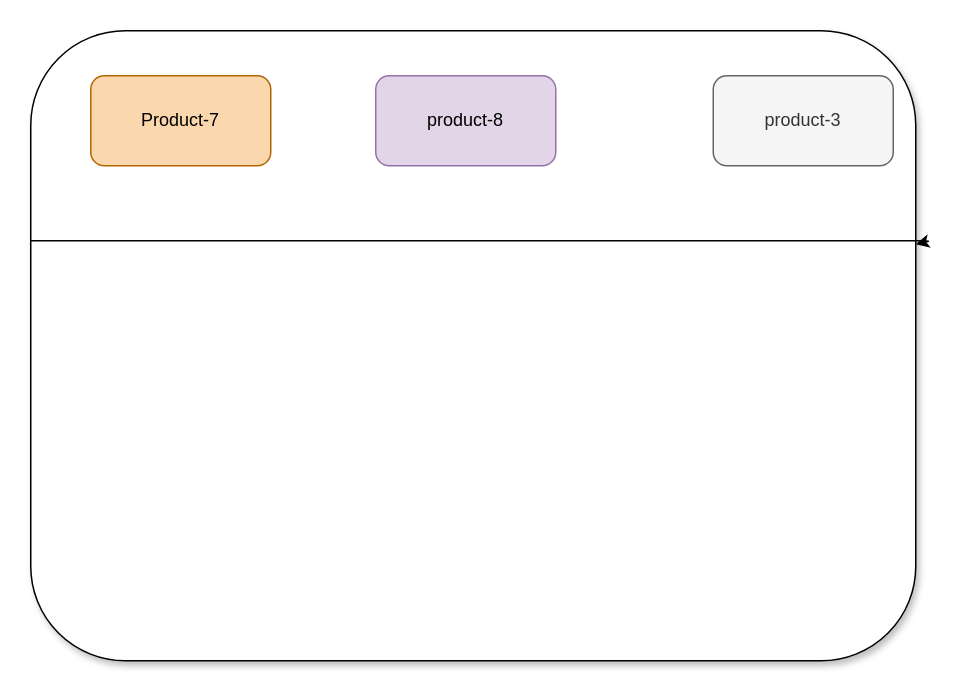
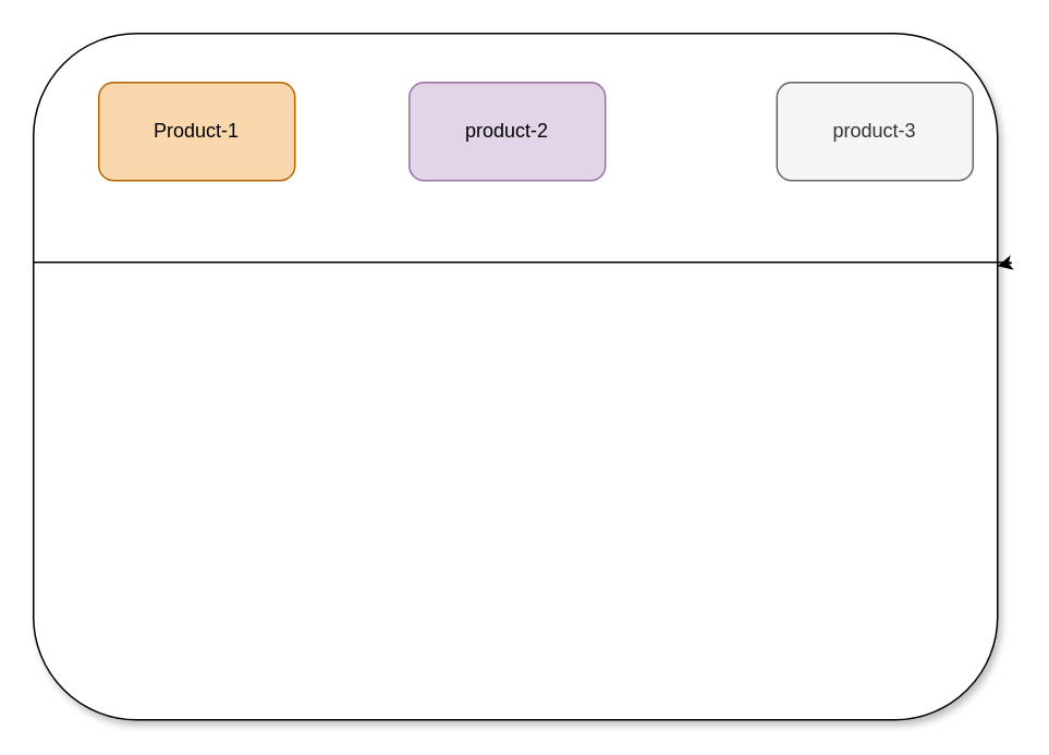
  <mxCell id="0" />
  <mxCell id="1" parent="0" />
  <mxCell id="2" value="" style="rounded=1;whiteSpace=wrap;html=1;shadow=1;" vertex="1" parent="1"><mxGeometry x="20" y="20" width="590" height="420" as="geometry" /></mxCell>
- <mxCell id="3" value="product-8" style="rounded=1;whiteSpace=wrap;html=1;fillColor=#e1d5e7;strokeColor=#9673a6;" vertex="1" parent="1"><mxGeometry x="250" y="50" width="120" height="60" as="geometry" /></mxCell>
- <mxCell id="4" value="Product-7" style="rounded=1;whiteSpace=wrap;html=1;fillColor=#fad7ac;strokeColor=#b46504;" vertex="1" parent="1"><mxGeometry x="60" y="50" width="120" height="60" as="geometry" /></mxCell>
+ <mxCell id="3" value="product-2" style="rounded=1;whiteSpace=wrap;html=1;fillColor=#e1d5e7;strokeColor=#9673a6;" vertex="1" parent="1"><mxGeometry x="250" y="50" width="120" height="60" as="geometry" /></mxCell>
+ <mxCell id="4" value="Product-1" style="rounded=1;whiteSpace=wrap;html=1;fillColor=#fad7ac;strokeColor=#b46504;" vertex="1" parent="1"><mxGeometry x="60" y="50" width="120" height="60" as="geometry" /></mxCell>
  <mxCell id="5" value="product-3" style="rounded=1;whiteSpace=wrap;html=1;fillColor=#f5f5f5;fontColor=#333333;strokeColor=#666666;" vertex="1" parent="1"><mxGeometry x="475" y="50" width="120" height="60" as="geometry" /></mxCell>
  <mxCell id="6" value="" style="edgeStyle=none;orthogonalLoop=1;jettySize=auto;html=1;" edge="1" parent="1" target="2"><mxGeometry width="80" relative="1" as="geometry"><mxPoint x="20" y="160" as="sourcePoint" /><mxPoint x="100" y="160" as="targetPoint" /><Array as="points"><mxPoint x="620" y="160" /></Array></mxGeometry></mxCell>
